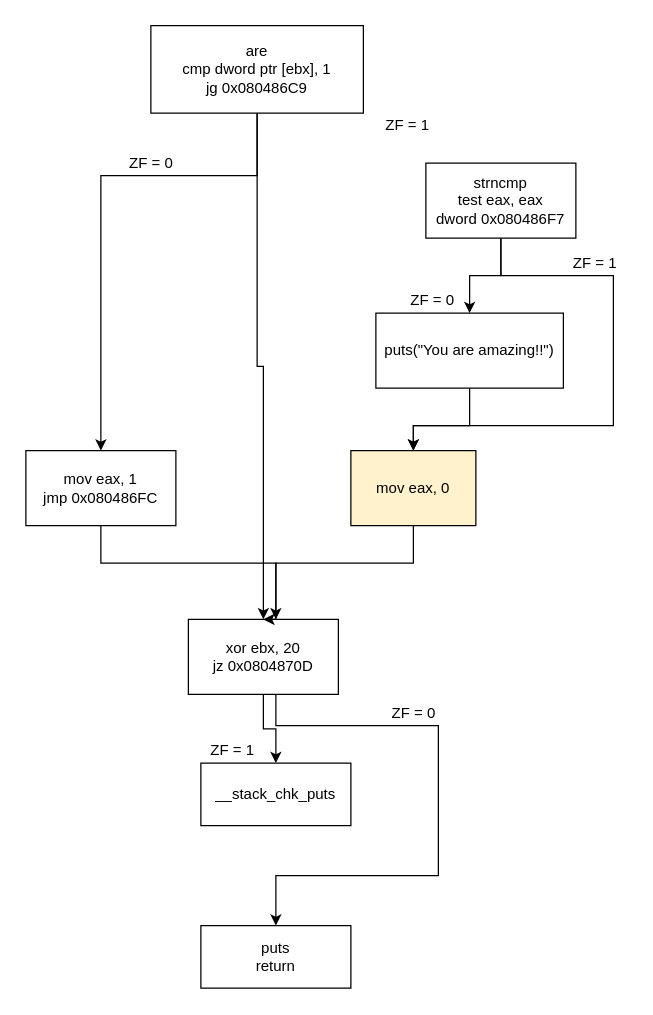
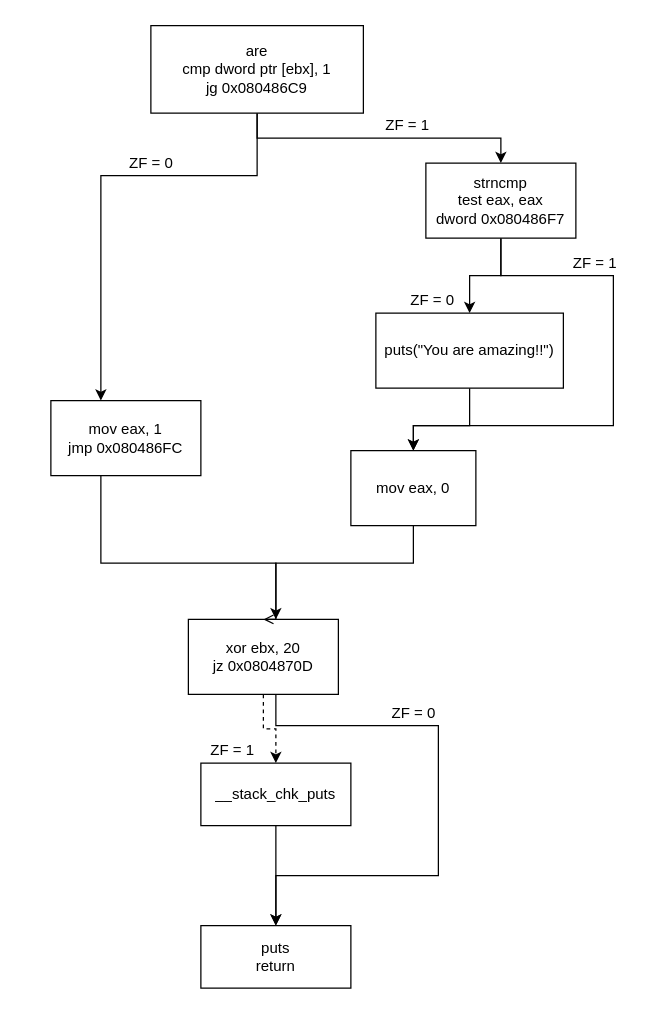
  <mxCell id="0" />
  <mxCell id="1" parent="0" />
  <mxCell id="2" value="" style="edgeStyle=orthogonalEdgeStyle;rounded=0;orthogonalLoop=1;jettySize=auto;html=1;" parent="1" source="4" target="6" edge="1"><mxGeometry relative="1" as="geometry"><Array as="points"><mxPoint x="205" y="140" /><mxPoint x="80" y="140" /></Array></mxGeometry></mxCell>
- <mxCell id="3" style="edgeStyle=orthogonalEdgeStyle;rounded=0;orthogonalLoop=1;jettySize=auto;html=1;exitX=0.5;exitY=1;exitDx=0;exitDy=0;" parent="1" source="4" target="9" edge="1"><mxGeometry relative="1" as="geometry" /></mxCell>
+ <mxCell id="3" style="edgeStyle=orthogonalEdgeStyle;rounded=0;orthogonalLoop=1;jettySize=auto;html=1;exitX=0.5;exitY=1;exitDx=0;exitDy=0;entryX=0.5;entryY=0;entryDx=0;entryDy=0;" parent="1" source="4" target="15" edge="1"><mxGeometry relative="1" as="geometry" /></mxCell>
  <mxCell id="4" value="&lt;div&gt;are&lt;/div&gt;&lt;div&gt;cmp dword ptr [ebx], 1&lt;/div&gt;&lt;div&gt;jg 0x080486C9&lt;br&gt;&lt;/div&gt;" style="rounded=0;whiteSpace=wrap;html=1;" parent="1" vertex="1"><mxGeometry x="120" y="20" width="170" height="70" as="geometry" /></mxCell>
  <mxCell id="5" value="" style="edgeStyle=orthogonalEdgeStyle;rounded=0;orthogonalLoop=1;jettySize=auto;html=1;" parent="1" source="6" target="9" edge="1"><mxGeometry relative="1" as="geometry"><Array as="points"><mxPoint x="80" y="450" /><mxPoint x="220" y="450" /></Array></mxGeometry></mxCell>
- <mxCell id="6" value="&lt;div&gt;mov eax, 1&lt;/div&gt;&lt;div&gt;jmp 0x080486FC&lt;br&gt;&lt;/div&gt;" style="rounded=0;whiteSpace=wrap;html=1;" parent="1" vertex="1"><mxGeometry x="20" y="360" width="120" height="60" as="geometry" /></mxCell>
- <mxCell id="7" value="" style="edgeStyle=orthogonalEdgeStyle;rounded=0;orthogonalLoop=1;jettySize=auto;html=1;" parent="1" source="9" target="11" edge="1"><mxGeometry relative="1" as="geometry" /></mxCell>
+ <mxCell id="6" value="&lt;div&gt;mov eax, 1&lt;/div&gt;&lt;div&gt;jmp 0x080486FC&lt;br&gt;&lt;/div&gt;" style="rounded=0;whiteSpace=wrap;html=1;" parent="1" vertex="1"><mxGeometry x="40" y="320" width="120" height="60" as="geometry" /></mxCell>
+ <mxCell id="7" value="" style="edgeStyle=orthogonalEdgeStyle;rounded=0;orthogonalLoop=1;jettySize=auto;html=1;dashed=1;" parent="1" source="9" target="11" edge="1"><mxGeometry relative="1" as="geometry" /></mxCell>
  <mxCell id="8" style="edgeStyle=orthogonalEdgeStyle;rounded=0;orthogonalLoop=1;jettySize=auto;html=1;exitX=0.5;exitY=1;exitDx=0;exitDy=0;" parent="1" source="9" edge="1"><mxGeometry relative="1" as="geometry"><mxPoint x="220" y="740" as="targetPoint" /><Array as="points"><mxPoint x="220" y="580" /><mxPoint x="350" y="580" /><mxPoint x="350" y="700" /><mxPoint x="220" y="700" /></Array></mxGeometry></mxCell>
  <mxCell id="9" value="&lt;div&gt;xor ebx, 20&lt;/div&gt;&lt;div&gt;jz 0x0804870D&lt;br&gt;&lt;/div&gt;" style="rounded=0;whiteSpace=wrap;html=1;" parent="1" vertex="1"><mxGeometry x="150" y="495" width="120" height="60" as="geometry" /></mxCell>
+ <mxCell id="10" value="" style="edgeStyle=orthogonalEdgeStyle;rounded=0;orthogonalLoop=1;jettySize=auto;html=1;" parent="1" source="11" target="12" edge="1"><mxGeometry relative="1" as="geometry" /></mxCell>
  <mxCell id="11" value="__stack_chk_puts" style="rounded=0;whiteSpace=wrap;html=1;" parent="1" vertex="1"><mxGeometry x="160" y="610" width="120" height="50" as="geometry" /></mxCell>
  <mxCell id="12" value="&lt;div&gt;puts&lt;br&gt;&lt;/div&gt;&lt;div&gt;return&lt;/div&gt;" style="rounded=0;whiteSpace=wrap;html=1;" parent="1" vertex="1"><mxGeometry x="160" y="740" width="120" height="50" as="geometry" /></mxCell>
  <mxCell id="13" value="" style="edgeStyle=orthogonalEdgeStyle;rounded=0;orthogonalLoop=1;jettySize=auto;html=1;" parent="1" source="15" target="17" edge="1"><mxGeometry relative="1" as="geometry" /></mxCell>
  <mxCell id="14" style="edgeStyle=orthogonalEdgeStyle;rounded=0;orthogonalLoop=1;jettySize=auto;html=1;exitX=0.5;exitY=1;exitDx=0;exitDy=0;entryX=0.5;entryY=0;entryDx=0;entryDy=0;" parent="1" source="15" edge="1"><mxGeometry relative="1" as="geometry"><mxPoint x="380" y="190" as="sourcePoint" /><mxPoint x="330" y="360" as="targetPoint" /><Array as="points"><mxPoint x="400" y="220" /><mxPoint x="490" y="220" /><mxPoint x="490" y="340" /><mxPoint x="330" y="340" /></Array></mxGeometry></mxCell>
  <mxCell id="15" value="&lt;div&gt;strncmp&lt;/div&gt;&lt;div&gt;test eax, eax&lt;/div&gt;&lt;div&gt;dword 0x080486F7&lt;br&gt;&lt;/div&gt;" style="rounded=0;whiteSpace=wrap;html=1;" parent="1" vertex="1"><mxGeometry x="340" y="130" width="120" height="60" as="geometry" /></mxCell>
  <mxCell id="16" value="" style="edgeStyle=orthogonalEdgeStyle;rounded=0;orthogonalLoop=1;jettySize=auto;html=1;" parent="1" source="17" target="19" edge="1"><mxGeometry relative="1" as="geometry"><Array as="points"><mxPoint x="375" y="340" /><mxPoint x="330" y="340" /></Array></mxGeometry></mxCell>
  <mxCell id="17" value="&lt;div&gt;puts(&quot;You are amazing!!&quot;)&lt;/div&gt;" style="rounded=0;whiteSpace=wrap;html=1;" parent="1" vertex="1"><mxGeometry x="300" y="250" width="150" height="60" as="geometry" /></mxCell>
- <mxCell id="18" style="edgeStyle=orthogonalEdgeStyle;rounded=0;orthogonalLoop=1;jettySize=auto;html=1;exitX=0.5;exitY=1;exitDx=0;exitDy=0;entryX=0.5;entryY=0;entryDx=0;entryDy=0;" parent="1" source="19" target="9" edge="1"><mxGeometry relative="1" as="geometry"><Array as="points"><mxPoint x="330" y="450" /><mxPoint x="220" y="450" /></Array></mxGeometry></mxCell>
- <mxCell id="19" value="mov eax, 0" style="rounded=0;whiteSpace=wrap;html=1;fillColor=#fff2cc;" parent="1" vertex="1"><mxGeometry x="280" y="360" width="100" height="60" as="geometry" /></mxCell>
+ <mxCell id="18" style="edgeStyle=orthogonalEdgeStyle;rounded=0;orthogonalLoop=1;jettySize=auto;html=1;exitX=0.5;exitY=1;exitDx=0;exitDy=0;entryX=0.5;entryY=0;entryDx=0;entryDy=0;endArrow=open;" parent="1" source="19" target="9" edge="1"><mxGeometry relative="1" as="geometry"><Array as="points"><mxPoint x="330" y="450" /><mxPoint x="220" y="450" /></Array></mxGeometry></mxCell>
+ <mxCell id="19" value="mov eax, 0" style="rounded=0;whiteSpace=wrap;html=1;" parent="1" vertex="1"><mxGeometry x="280" y="360" width="100" height="60" as="geometry" /></mxCell>
  <mxCell id="20" value="ZF = 0" style="text;html=1;align=center;verticalAlign=middle;resizable=0;points=[];autosize=1;" parent="1" vertex="1"><mxGeometry x="305" y="560" width="50" height="20" as="geometry" /></mxCell>
  <mxCell id="21" value="&lt;div&gt;ZF = 1&lt;/div&gt;" style="text;html=1;align=center;verticalAlign=middle;resizable=0;points=[];autosize=1;" parent="1" vertex="1"><mxGeometry x="160" y="590" width="50" height="20" as="geometry" /></mxCell>
  <mxCell id="22" value="ZF = 0" style="text;html=1;align=center;verticalAlign=middle;resizable=0;points=[];autosize=1;" parent="1" vertex="1"><mxGeometry x="320" y="230" width="50" height="20" as="geometry" /></mxCell>
  <mxCell id="23" value="&lt;div&gt;ZF = 1&lt;/div&gt;" style="text;html=1;align=center;verticalAlign=middle;resizable=0;points=[];autosize=1;" parent="1" vertex="1"><mxGeometry x="450" y="200" width="50" height="20" as="geometry" /></mxCell>
  <mxCell id="24" value="ZF = 1" style="text;html=1;align=center;verticalAlign=middle;resizable=0;points=[];autosize=1;" parent="1" vertex="1"><mxGeometry x="300" y="90" width="50" height="20" as="geometry" /></mxCell>
  <mxCell id="25" value="ZF = 0" style="text;html=1;align=center;verticalAlign=middle;resizable=0;points=[];autosize=1;" parent="1" vertex="1"><mxGeometry x="95" y="120" width="50" height="20" as="geometry" /></mxCell>
